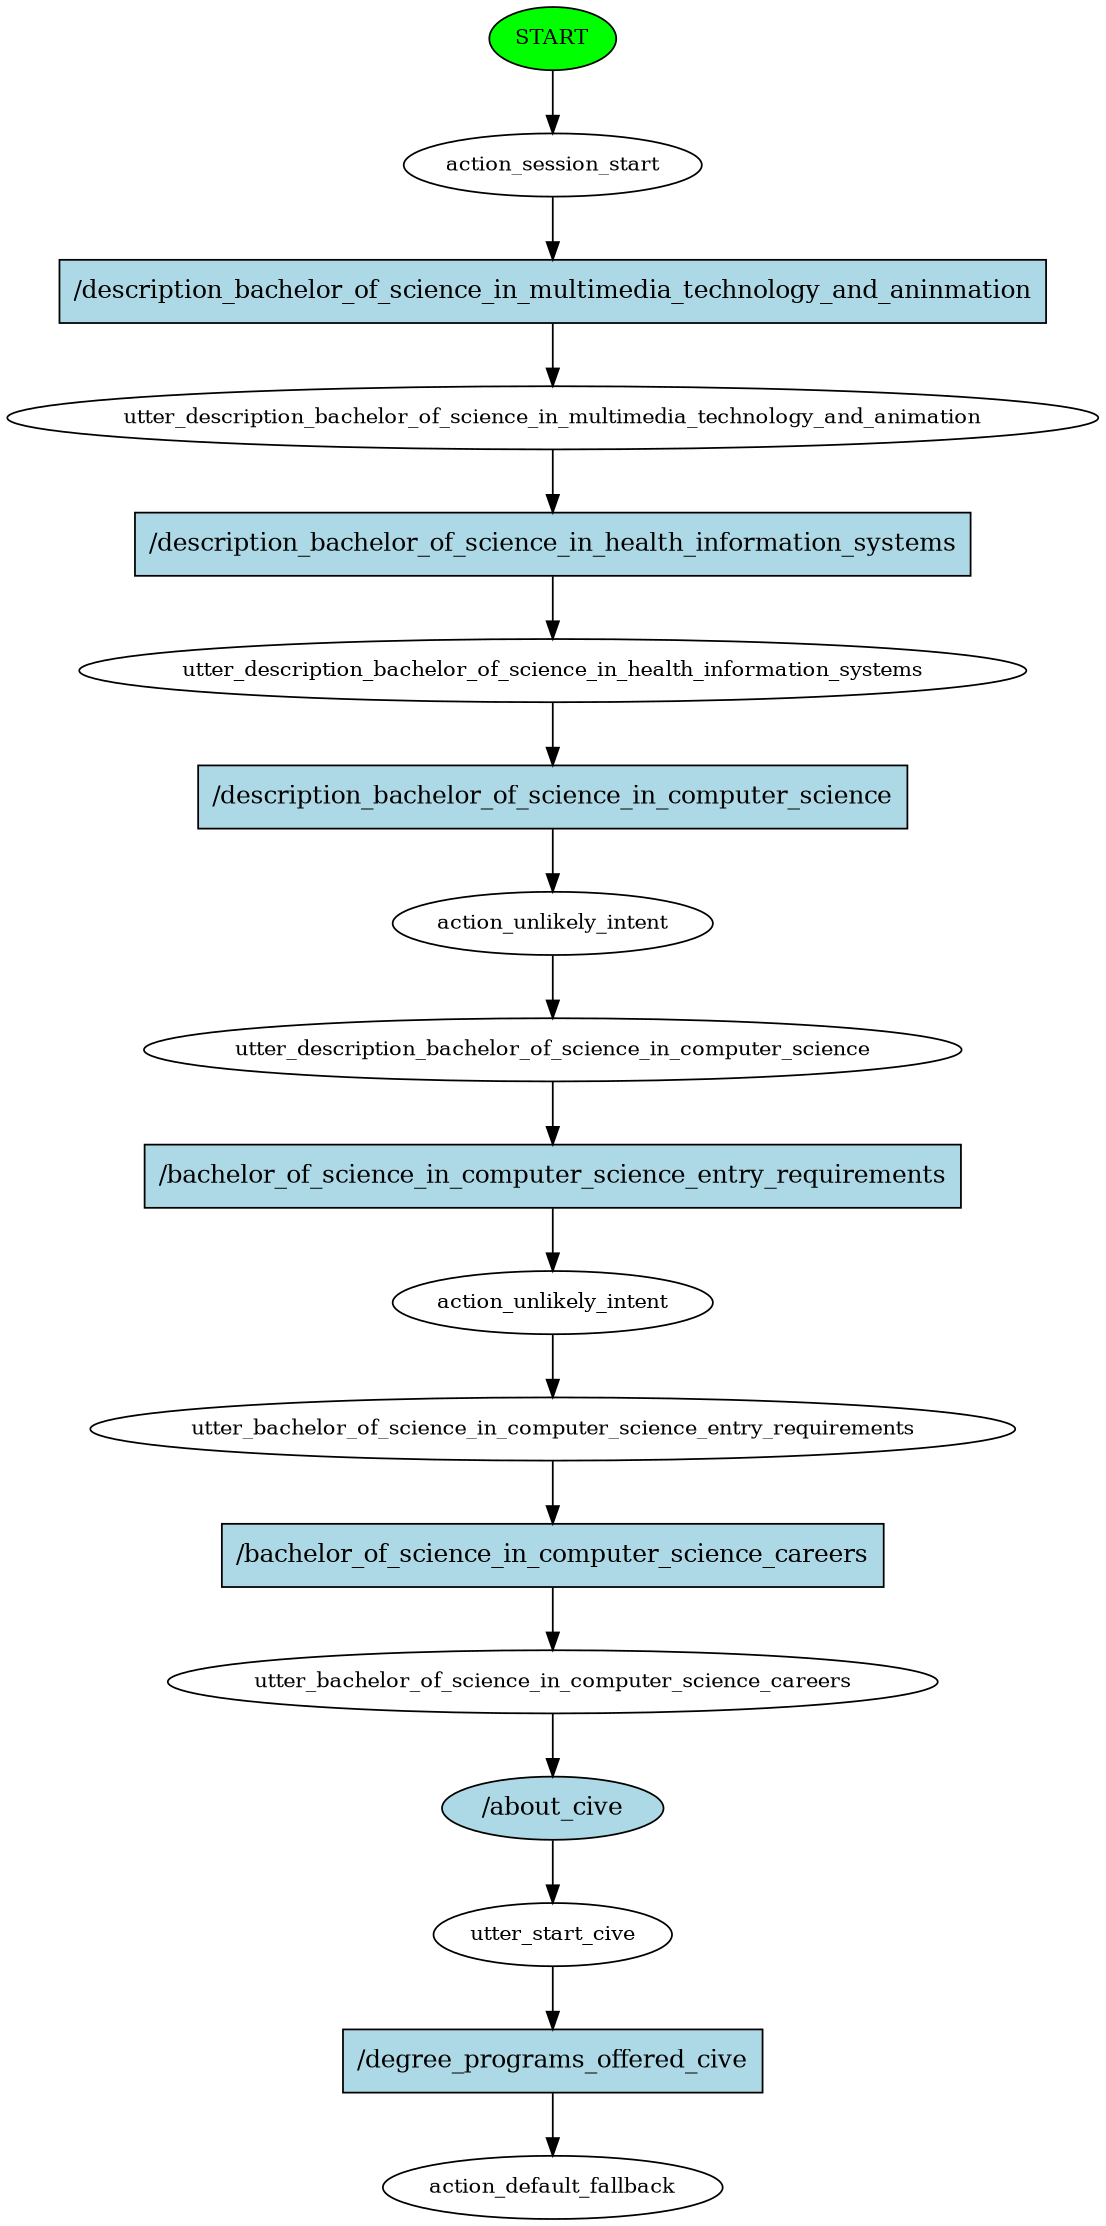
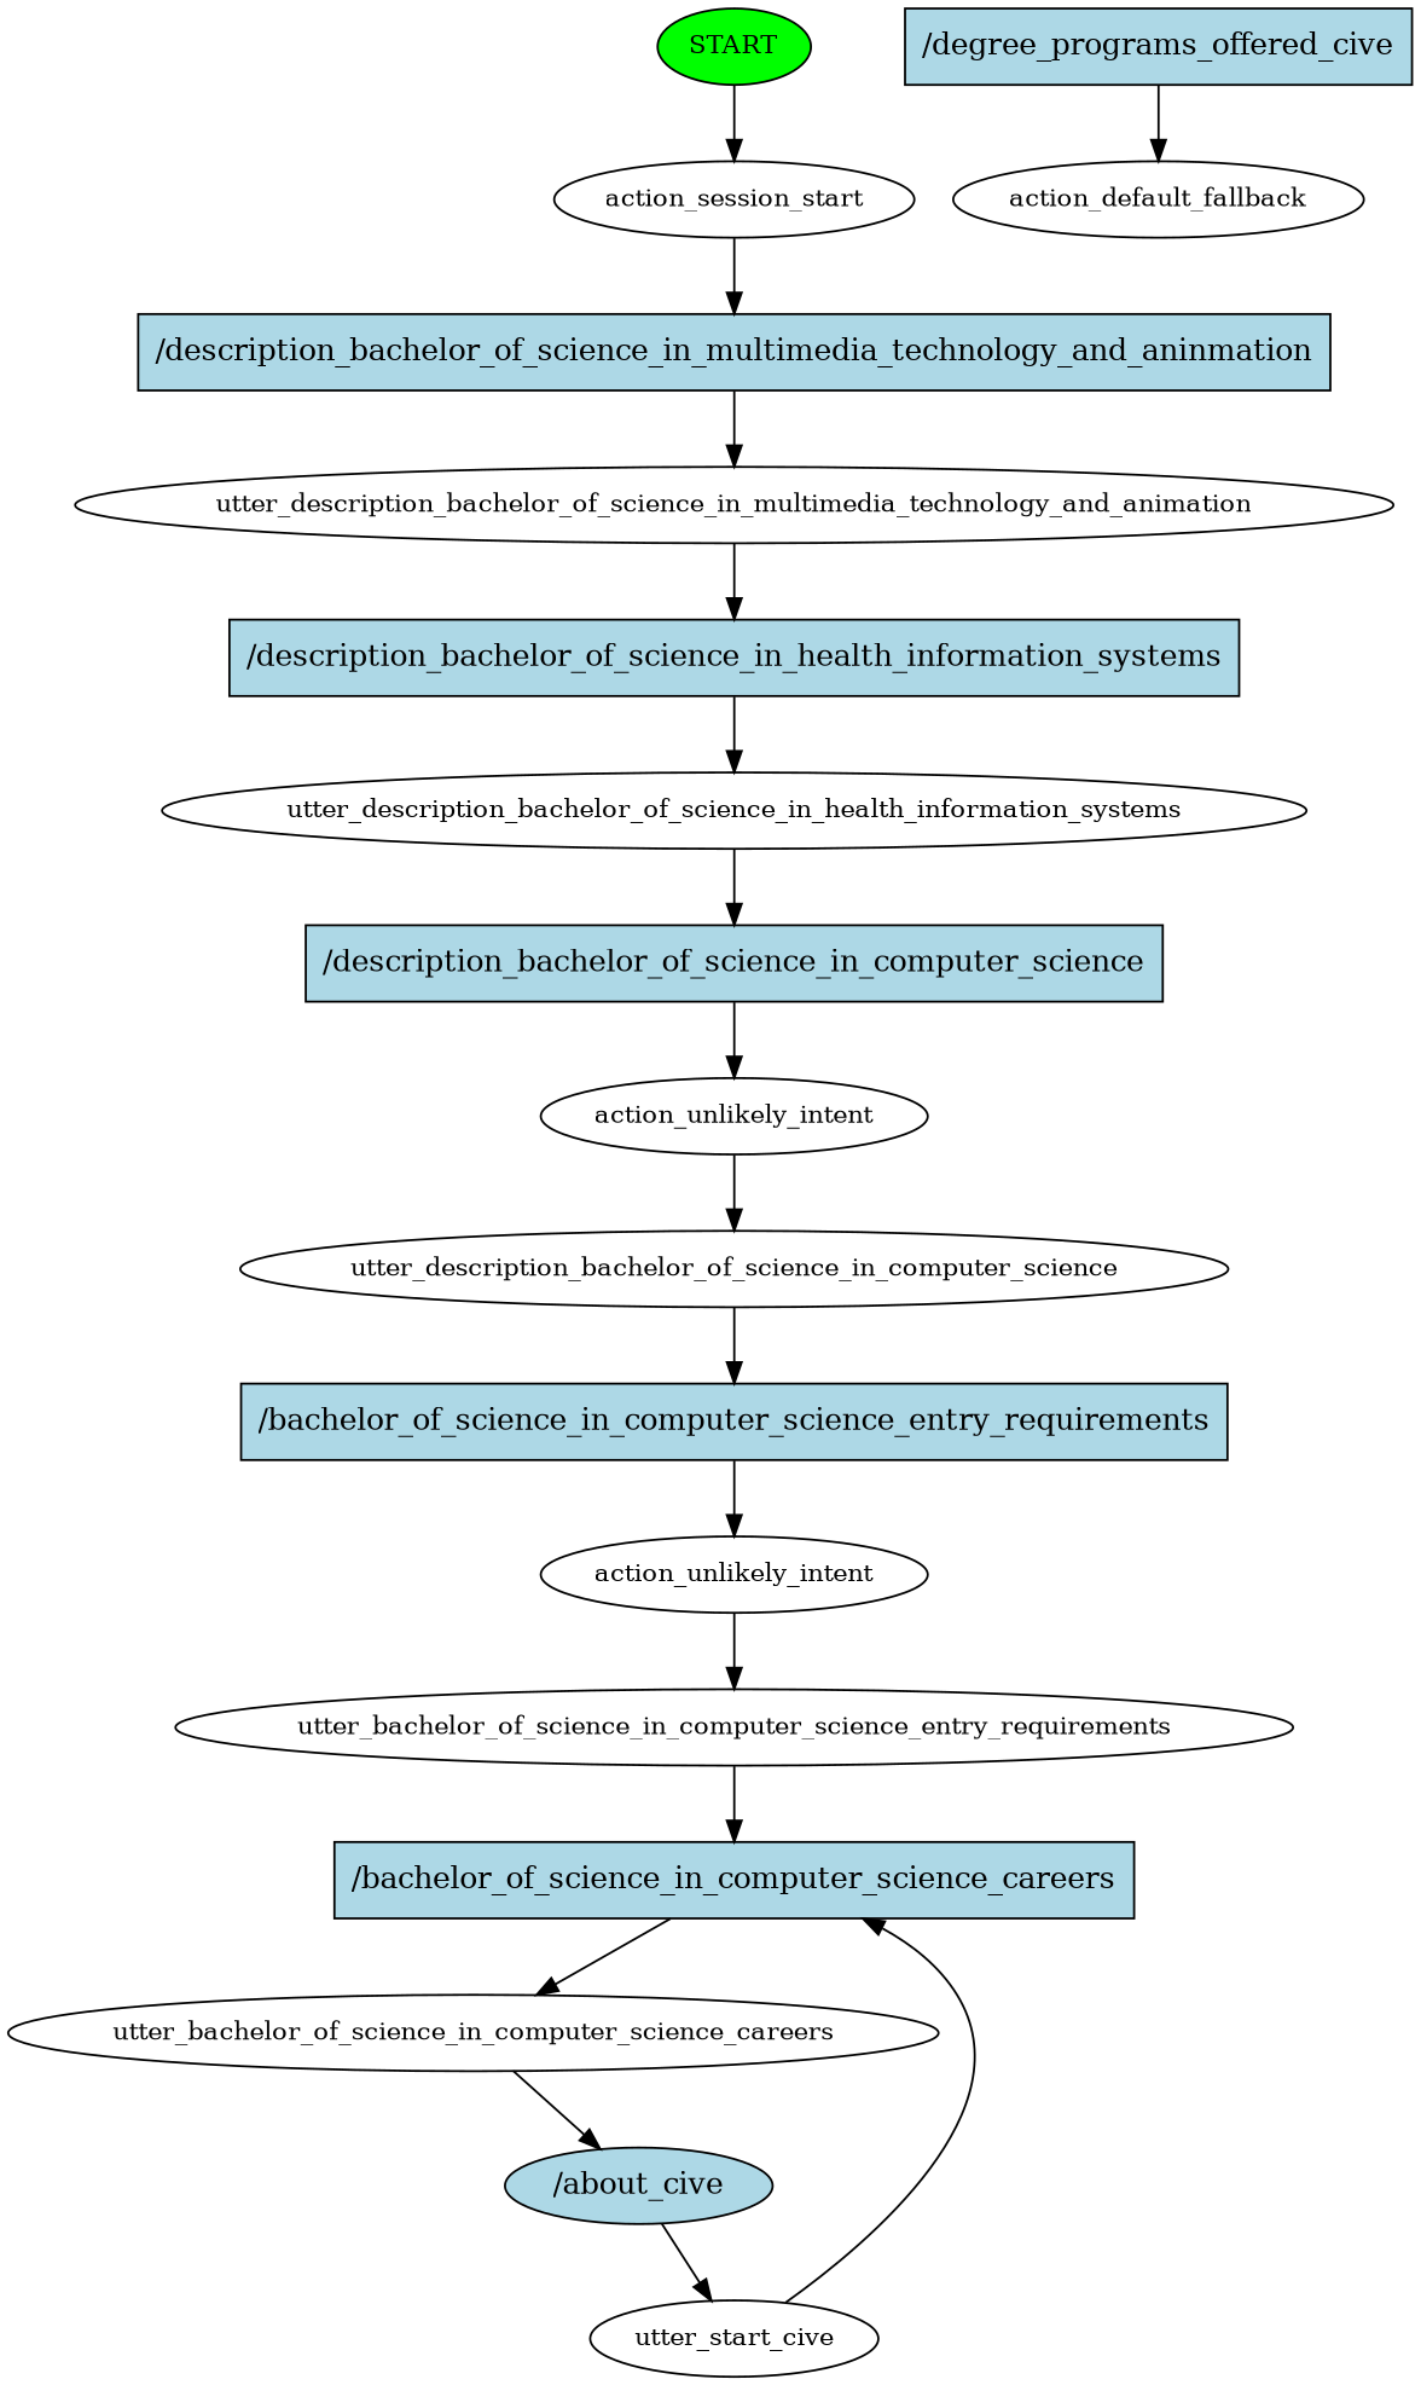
  digraph {
    node [fontsize=12]
    n1 [fillcolor=green label=START style=filled]
    n2 [label=action_session_start]
    n3 [fillcolor=lightblue label="/description_bachelor_of_science_in_multimedia_technology_and_aninmation" shape=rect style=filled fontsize=""]
    n4 [label=utter_description_bachelor_of_science_in_multimedia_technology_and_animation]
    n5 [fillcolor=lightblue label="/description_bachelor_of_science_in_health_information_systems" shape=rect style=filled fontsize=""]
    n6 [label=utter_description_bachelor_of_science_in_health_information_systems]
    n7 [fillcolor=lightblue label="/description_bachelor_of_science_in_computer_science" shape=rect style=filled fontsize=""]
    n8 [label=action_unlikely_intent]
    n9 [label=utter_description_bachelor_of_science_in_computer_science]
    n10 [fillcolor=lightblue label="/bachelor_of_science_in_computer_science_entry_requirements" shape=rect style=filled fontsize=""]
    n11 [label=action_unlikely_intent]
    n12 [label=utter_bachelor_of_science_in_computer_science_entry_requirements]
    n13 [fillcolor=lightblue label="/bachelor_of_science_in_computer_science_careers" shape=rect style=filled fontsize=""]
    n14 [label=utter_bachelor_of_science_in_computer_science_careers]
    n15 [fillcolor=lightblue label="/about_cive" shape=ellipse style=filled fontsize=""]
    n16 [label=utter_start_cive]
    n17 [fillcolor=lightblue label="/degree_programs_offered_cive" shape=rect style=filled fontsize=""]
    n18 [label=action_default_fallback]
    n1 -> n2
    n2 -> n3
    n3 -> n4
    n4 -> n5
    n5 -> n6
    n6 -> n7
    n7 -> n8
    n8 -> n9
    n9 -> n10
    n10 -> n11
    n11 -> n12
    n12 -> n13
    n13 -> n14
    n14 -> n15
    n15 -> n16
-   n16 -> n17
+   n16 -> n13
    n17 -> n18
  }
